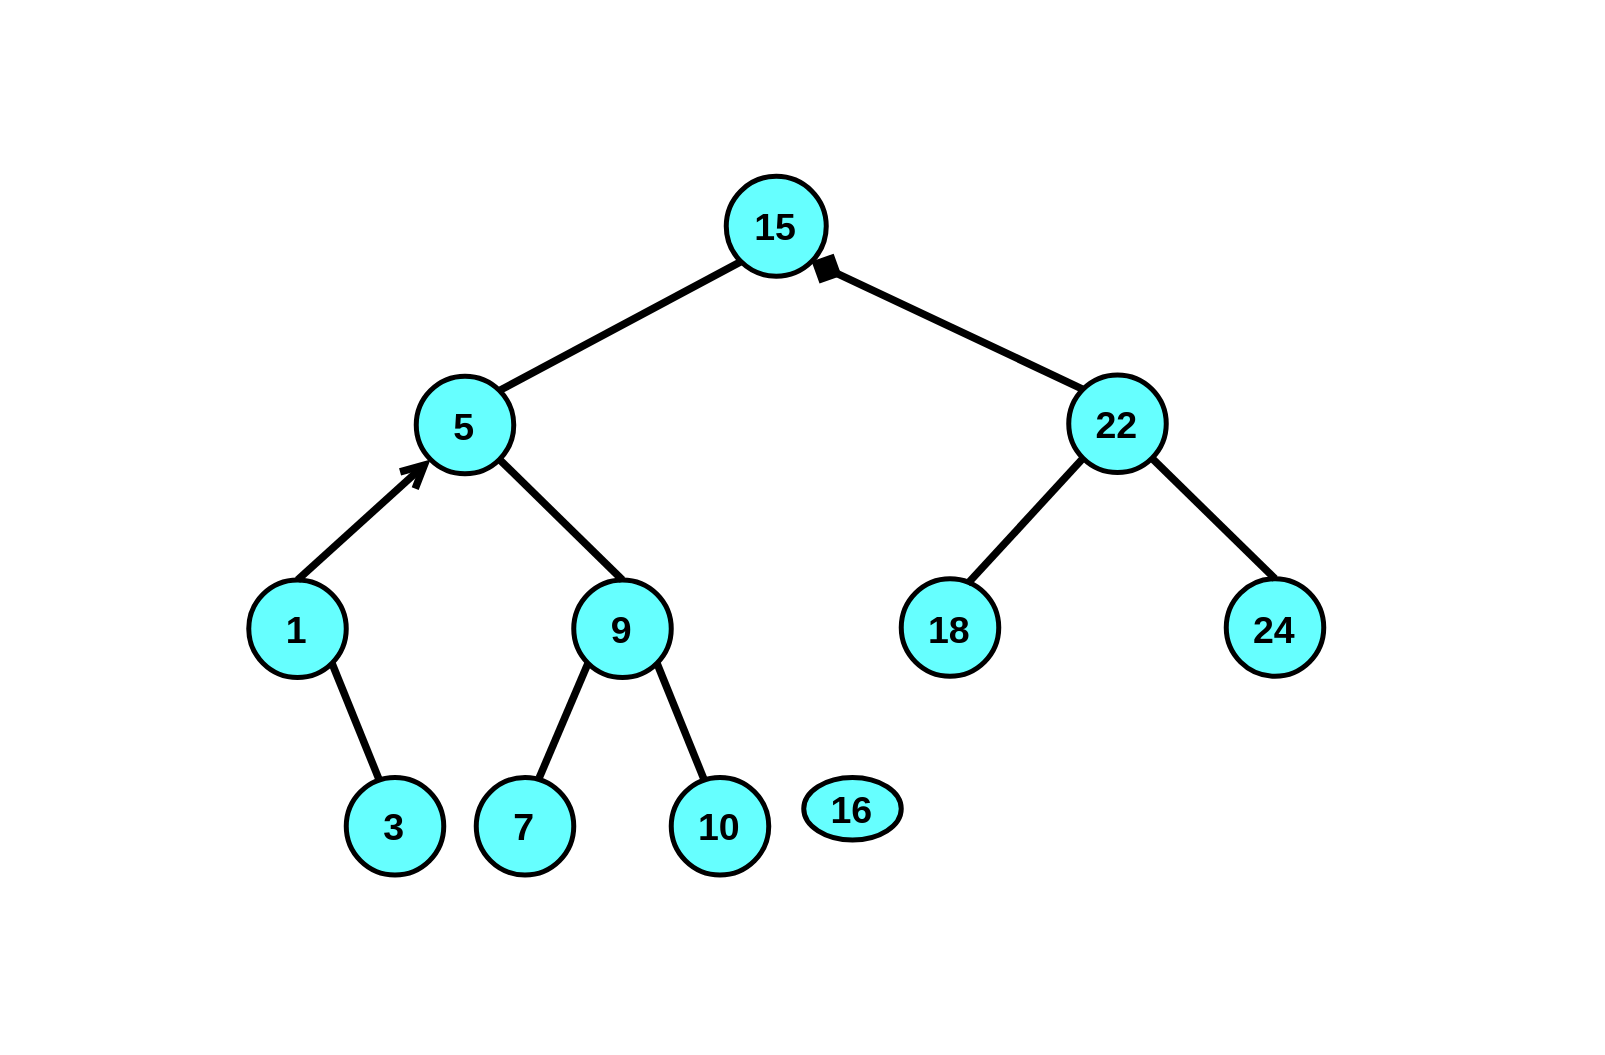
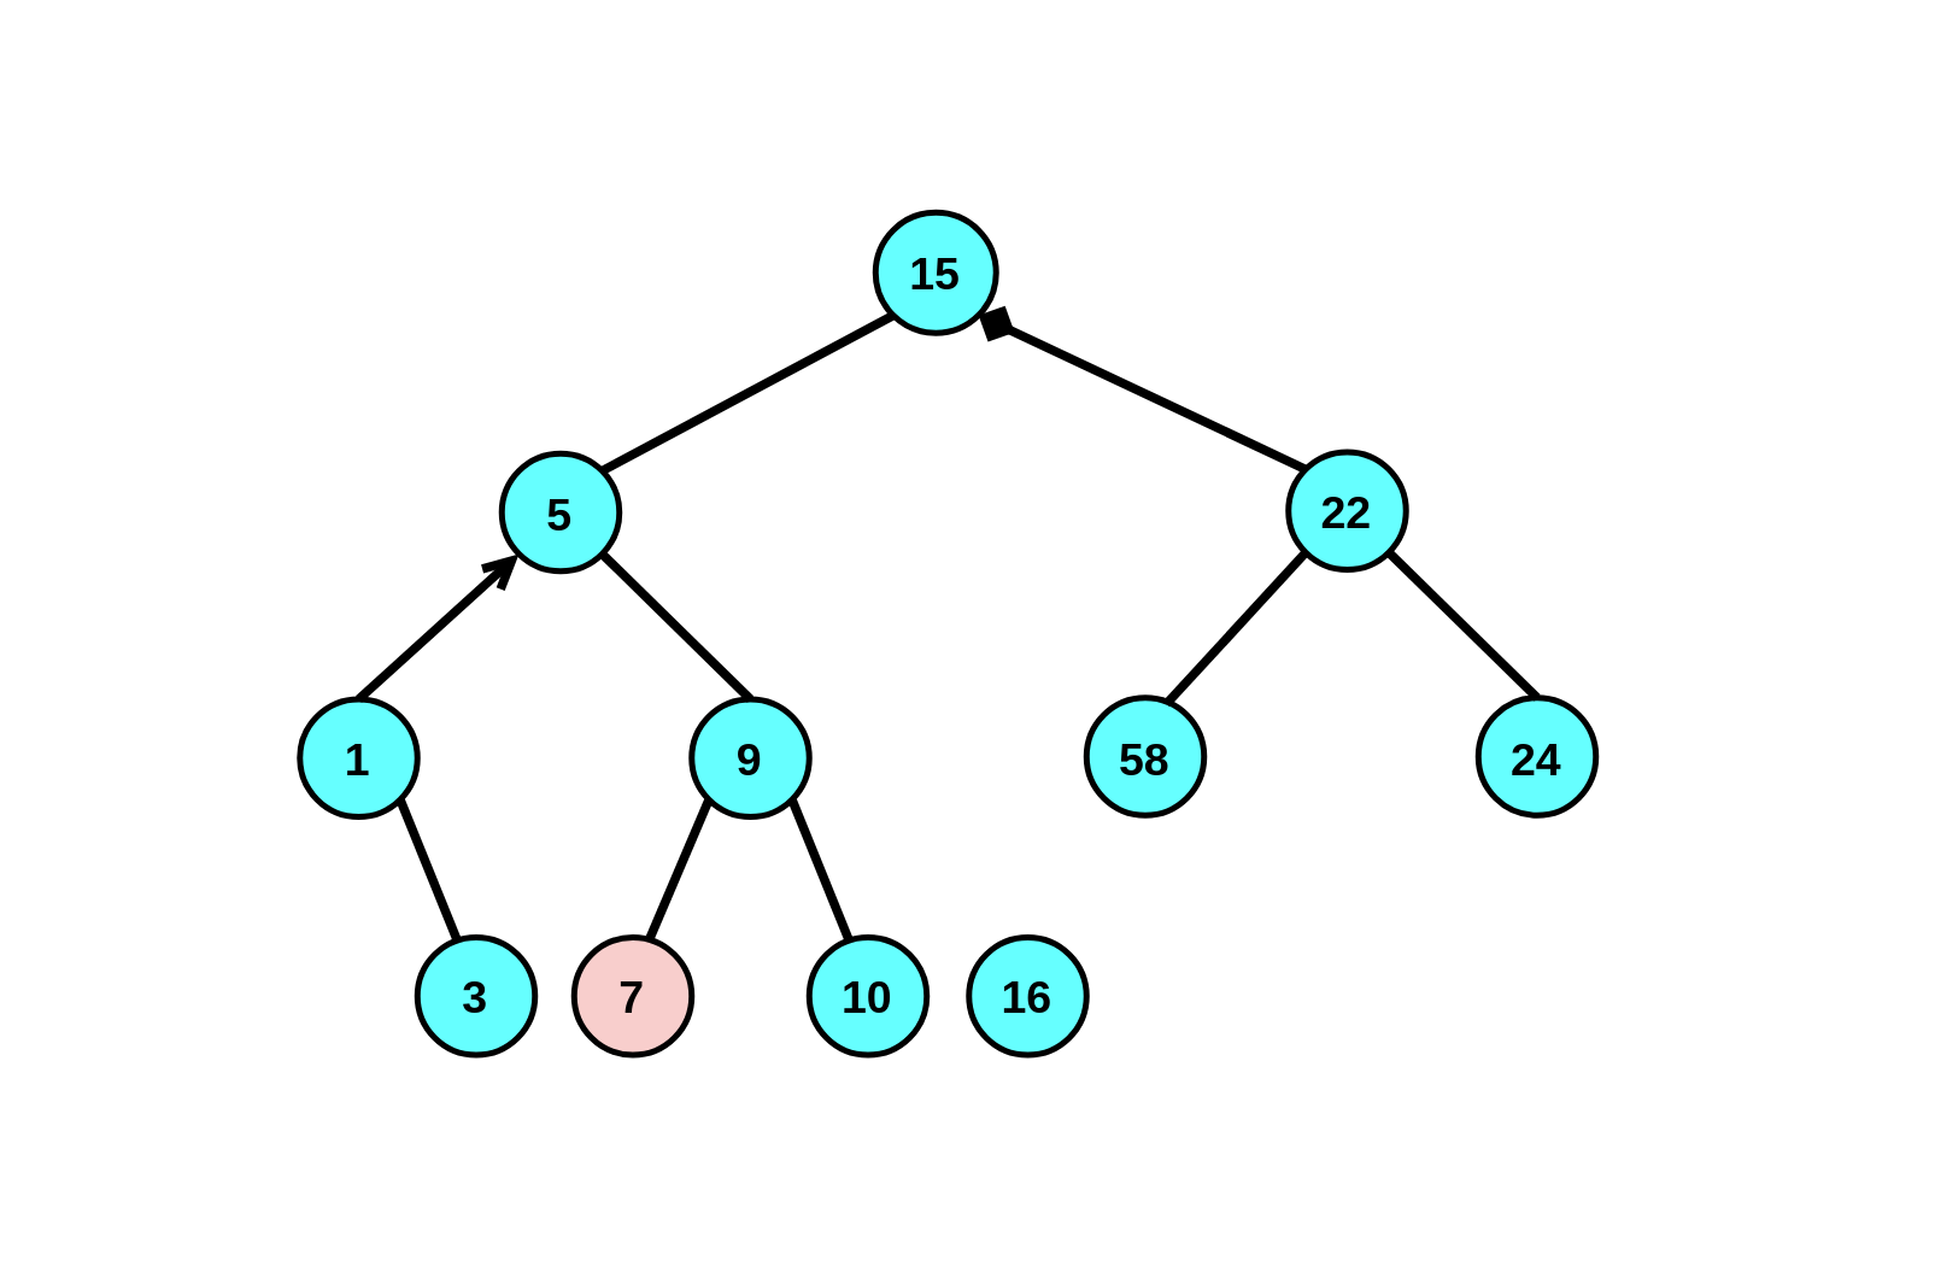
  <mxCell id="0" />
  <mxCell id="1" parent="0" />
  <mxCell id="2" value="15" style="ellipse;whiteSpace=wrap;html=1;aspect=fixed;fillColor=#66FFFF;strokeColor=#000000;strokeWidth=2;fontStyle=1;fontSize=15;fontColor=#000000;" parent="1" vertex="1"><mxGeometry x="290" y="70" width="40" height="40" as="geometry" /></mxCell>
  <mxCell id="3" value="5" style="ellipse;whiteSpace=wrap;html=1;aspect=fixed;fillColor=#66FFFF;strokeColor=#000000;strokeWidth=2;fontStyle=1;fontSize=15;fontColor=#000000;" parent="1" vertex="1"><mxGeometry x="166" y="150" width="39" height="39" as="geometry" /></mxCell>
  <mxCell id="4" value="1" style="ellipse;whiteSpace=wrap;html=1;aspect=fixed;fillColor=#66FFFF;strokeColor=#000000;strokeWidth=2;fontStyle=1;fontSize=15;fontColor=#000000;" parent="1" vertex="1"><mxGeometry x="99" y="231.5" width="39" height="39" as="geometry" /></mxCell>
  <mxCell id="5" value="" style="endArrow=none;html=1;entryX=0;entryY=1;entryDx=0;entryDy=0;exitX=1;exitY=0;exitDx=0;exitDy=0;strokeColor=#000000;strokeWidth=3;fontStyle=1;fontSize=15;fontColor=#000000;" parent="1" source="3" target="2" edge="1"><mxGeometry width="50" height="50" relative="1" as="geometry"><mxPoint x="265" y="240" as="sourcePoint" /><mxPoint x="315" y="190" as="targetPoint" /></mxGeometry></mxCell>
  <mxCell id="6" value="" style="endArrow=diamond;html=1;entryX=1;entryY=1;entryDx=0;entryDy=0;exitX=0;exitY=0;exitDx=0;exitDy=0;strokeColor=#000000;strokeWidth=3;fontStyle=1;fontSize=15;fontColor=#000000;" parent="1" source="17" target="2" edge="1"><mxGeometry width="50" height="50" relative="1" as="geometry"><mxPoint x="404.711" y="156.211" as="sourcePoint" /><mxPoint x="344.421" y="97.579" as="targetPoint" /></mxGeometry></mxCell>
  <mxCell id="7" value="&lt;font style=&quot;font-size: 15px;&quot;&gt;&lt;span style=&quot;font-size: 15px;&quot;&gt;3&lt;/span&gt;&lt;/font&gt;" style="ellipse;whiteSpace=wrap;html=1;aspect=fixed;fillColor=#66FFFF;strokeColor=#000000;strokeWidth=2;fontStyle=1;fontSize=15;fontColor=#000000;" parent="1" vertex="1"><mxGeometry x="138" y="310.5" width="39" height="39" as="geometry" /></mxCell>
  <mxCell id="8" value="" style="endArrow=none;html=1;entryX=1;entryY=1;entryDx=0;entryDy=0;strokeColor=#000000;strokeWidth=3;rounded=1;exitX=0.342;exitY=0.034;exitDx=0;exitDy=0;exitPerimeter=0;fontStyle=1;fontSize=15;fontColor=#000000;" parent="1" source="7" target="4" edge="1"><mxGeometry width="50" height="50" relative="1" as="geometry"><mxPoint x="225" y="318.21" as="sourcePoint" /><mxPoint x="199.999" y="280.499" as="targetPoint" /></mxGeometry></mxCell>
  <mxCell id="9" value="9" style="ellipse;whiteSpace=wrap;html=1;aspect=fixed;fillColor=#66FFFF;strokeColor=#000000;strokeWidth=2;fontStyle=1;fontSize=15;fontColor=#000000;" parent="1" vertex="1"><mxGeometry x="229" y="231.5" width="39" height="39" as="geometry" /></mxCell>
- <mxCell id="10" value="7" style="ellipse;whiteSpace=wrap;html=1;aspect=fixed;fillColor=#66FFFF;strokeColor=#000000;strokeWidth=2;fontStyle=1;fontSize=15;fontColor=#000000;" parent="1" vertex="1"><mxGeometry x="190" y="310.5" width="39" height="39" as="geometry" /></mxCell>
+ <mxCell id="10" value="7" style="ellipse;whiteSpace=wrap;html=1;aspect=fixed;fillColor=#f8cecc;strokeColor=#000000;strokeWidth=2;fontStyle=1;fontSize=15;fontColor=#000000;" parent="1" vertex="1"><mxGeometry x="190" y="310.5" width="39" height="39" as="geometry" /></mxCell>
  <mxCell id="11" value="" style="endArrow=none;html=1;strokeColor=#000000;strokeWidth=3;exitX=0.645;exitY=0.005;exitDx=0;exitDy=0;exitPerimeter=0;entryX=0;entryY=1;entryDx=0;entryDy=0;fontStyle=1;fontSize=15;fontColor=#000000;" parent="1" source="10" target="9" edge="1"><mxGeometry width="50" height="50" relative="1" as="geometry"><mxPoint x="229" y="300.5" as="sourcePoint" /><mxPoint x="229" y="270.5" as="targetPoint" /></mxGeometry></mxCell>
  <mxCell id="12" value="10" style="ellipse;whiteSpace=wrap;html=1;aspect=fixed;fillColor=#66FFFF;strokeColor=#000000;strokeWidth=2;fontStyle=1;fontSize=15;fontColor=#000000;" parent="1" vertex="1"><mxGeometry x="268" y="310.5" width="39" height="39" as="geometry" /></mxCell>
  <mxCell id="13" value="" style="endArrow=none;html=1;entryX=1;entryY=1;entryDx=0;entryDy=0;strokeColor=#000000;strokeWidth=3;rounded=1;exitX=0.342;exitY=0.034;exitDx=0;exitDy=0;exitPerimeter=0;fontStyle=1;fontSize=15;fontColor=#000000;" parent="1" source="12" target="9" edge="1"><mxGeometry width="50" height="50" relative="1" as="geometry"><mxPoint x="355" y="318.21" as="sourcePoint" /><mxPoint x="329.999" y="280.499" as="targetPoint" /></mxGeometry></mxCell>
- <mxCell id="14" value="16" style="ellipse;whiteSpace=wrap;html=1;aspect=fixed;fillColor=#66FFFF;strokeColor=#000000;strokeWidth=2;fontStyle=1;fontSize=15;fontColor=#000000;" parent="1" vertex="1"><mxGeometry x="321" y="310.5" width="39" height="25" as="geometry" /></mxCell>
+ <mxCell id="14" value="16" style="ellipse;whiteSpace=wrap;html=1;aspect=fixed;fillColor=#66FFFF;strokeColor=#000000;strokeWidth=2;fontStyle=1;fontSize=15;fontColor=#000000;" parent="1" vertex="1"><mxGeometry x="321" y="310.5" width="39" height="39" as="geometry" /></mxCell>
  <mxCell id="15" value="" style="endArrow=open;html=1;entryX=0;entryY=1;entryDx=0;entryDy=0;exitX=0.5;exitY=0;exitDx=0;exitDy=0;strokeColor=#000000;strokeWidth=3;fontStyle=1;fontSize=15;fontColor=#000000;" parent="1" source="4" target="3" edge="1"><mxGeometry width="50" height="50" relative="1" as="geometry"><mxPoint x="175.789" y="231.001" as="sourcePoint" /><mxPoint x="243.211" y="178.579" as="targetPoint" /></mxGeometry></mxCell>
  <mxCell id="16" value="" style="endArrow=none;html=1;entryX=1;entryY=1;entryDx=0;entryDy=0;exitX=0.5;exitY=0;exitDx=0;exitDy=0;strokeColor=#000000;strokeWidth=3;fontStyle=1;fontSize=15;fontColor=#000000;" parent="1" source="9" target="3" edge="1"><mxGeometry width="50" height="50" relative="1" as="geometry"><mxPoint x="213.289" y="175.711" as="sourcePoint" /><mxPoint x="280.711" y="123.289" as="targetPoint" /></mxGeometry></mxCell>
  <mxCell id="17" value="22" style="ellipse;whiteSpace=wrap;html=1;aspect=fixed;fillColor=#66FFFF;strokeColor=#000000;strokeWidth=2;fontStyle=1;fontSize=15;fontColor=#000000;" parent="1" vertex="1"><mxGeometry x="427" y="149.5" width="39" height="39" as="geometry" /></mxCell>
- <mxCell id="18" value="18" style="ellipse;whiteSpace=wrap;html=1;aspect=fixed;fillColor=#66FFFF;strokeColor=#000000;strokeWidth=2;fontStyle=1;fontSize=15;fontColor=#000000;" parent="1" vertex="1"><mxGeometry x="360" y="231" width="39" height="39" as="geometry" /></mxCell>
+ <mxCell id="18" value="58" style="ellipse;whiteSpace=wrap;html=1;aspect=fixed;fillColor=#66FFFF;strokeColor=#000000;strokeWidth=2;fontStyle=1;fontSize=15;fontColor=#000000;" parent="1" vertex="1"><mxGeometry x="360" y="231" width="39" height="39" as="geometry" /></mxCell>
  <mxCell id="19" value="24" style="ellipse;whiteSpace=wrap;html=1;aspect=fixed;fillColor=#66FFFF;strokeColor=#000000;strokeWidth=2;fontStyle=1;fontSize=15;fontColor=#000000;" parent="1" vertex="1"><mxGeometry x="490" y="231" width="39" height="39" as="geometry" /></mxCell>
  <mxCell id="20" value="" style="endArrow=none;html=1;entryX=0;entryY=1;entryDx=0;entryDy=0;strokeColor=#000000;strokeWidth=3;exitX=0.68;exitY=0.052;exitDx=0;exitDy=0;exitPerimeter=0;fontStyle=1;fontSize=15;fontColor=#000000;" parent="1" source="18" target="17" edge="1"><mxGeometry width="50" height="50" relative="1" as="geometry"><mxPoint x="400" y="220.5" as="sourcePoint" /><mxPoint x="504.211" y="178.079" as="targetPoint" /></mxGeometry></mxCell>
  <mxCell id="21" value="" style="endArrow=none;html=1;entryX=1;entryY=1;entryDx=0;entryDy=0;exitX=0.5;exitY=0;exitDx=0;exitDy=0;strokeColor=#000000;strokeWidth=3;fontStyle=1;fontSize=15;fontColor=#000000;" parent="1" source="19" target="17" edge="1"><mxGeometry width="50" height="50" relative="1" as="geometry"><mxPoint x="474.289" y="175.211" as="sourcePoint" /><mxPoint x="541.711" y="122.789" as="targetPoint" /></mxGeometry></mxCell>
  <mxCell id="22" value="Text" style="text;html=1;strokeColor=none;fillColor=none;align=center;verticalAlign=middle;whiteSpace=wrap;rounded=0;fontSize=15;fontColor=#FFFFFF;" parent="1" vertex="1"><mxGeometry x="280" y="20" width="60" height="30" as="geometry" /></mxCell>
  <mxCell id="23" value="Text" style="text;html=1;strokeColor=none;fillColor=none;align=center;verticalAlign=middle;whiteSpace=wrap;rounded=0;fontSize=15;fontColor=#FFFFFF;" parent="1" vertex="1"><mxGeometry x="20" y="231" width="60" height="30" as="geometry" /></mxCell>
  <mxCell id="24" value="Text" style="text;html=1;strokeColor=none;fillColor=none;align=center;verticalAlign=middle;whiteSpace=wrap;rounded=0;fontSize=15;fontColor=#FFFFFF;" parent="1" vertex="1"><mxGeometry x="280" y="370" width="60" height="30" as="geometry" /></mxCell>
  <mxCell id="25" value="Text" style="text;html=1;strokeColor=none;fillColor=none;align=center;verticalAlign=middle;whiteSpace=wrap;rounded=0;fontSize=15;fontColor=#FFFFFF;" parent="1" vertex="1"><mxGeometry x="560" y="236" width="60" height="30" as="geometry" /></mxCell>
